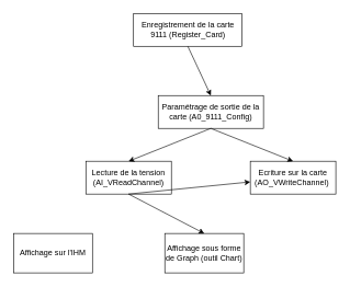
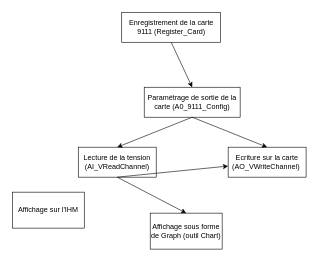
  <mxCell id="0" />
  <mxCell id="1" parent="0" />
  <mxCell id="2" value="&lt;p class=&quot;MsoNormal&quot;&gt;Enregistrement de la carte 9111 (Register_Card)&lt;/p&gt;" style="rounded=0;whiteSpace=wrap;html=1;" vertex="1" parent="1"><mxGeometry x="202.5" y="20" width="165" height="50" as="geometry" /></mxCell>
  <mxCell id="3" value="" style="endArrow=classic;html=1;exitX=0.5;exitY=1;exitDx=0;exitDy=0;entryX=0.5;entryY=0;entryDx=0;entryDy=0;" edge="1" parent="1" source="2" target="4"><mxGeometry width="50" height="50" relative="1" as="geometry"><mxPoint x="230" y="155" as="sourcePoint" /><mxPoint x="257.427" y="465" as="targetPoint" /></mxGeometry></mxCell>
  <mxCell id="4" value="&lt;p class=&quot;MsoNormal&quot;&gt;Paramétrage de sortie de la carte (A0_9111_Config)&lt;/p&gt;" style="rounded=0;whiteSpace=wrap;html=1;" vertex="1" parent="1"><mxGeometry x="240" y="145" width="160" height="50" as="geometry" /></mxCell>
  <mxCell id="5" value="&lt;p class=&quot;MsoNormal&quot;&gt;Lecture de la tension (AI_VReadChannel)&lt;/p&gt;" style="rounded=0;whiteSpace=wrap;html=1;" vertex="1" parent="1"><mxGeometry x="130" y="245" width="130" height="50" as="geometry" /></mxCell>
  <mxCell id="6" value="&lt;p class=&quot;MsoNormal&quot;&gt;Ecriture sur la carte (AO_VWriteChannel)&amp;nbsp;&lt;/p&gt;" style="rounded=0;whiteSpace=wrap;html=1;" vertex="1" parent="1"><mxGeometry x="380" y="245" width="130" height="50" as="geometry" /></mxCell>
  <mxCell id="7" value="" style="endArrow=classic;html=1;entryX=0.5;entryY=0;entryDx=0;entryDy=0;exitX=0.5;exitY=1;exitDx=0;exitDy=0;" edge="1" parent="1" source="4" target="5"><mxGeometry width="50" height="50" relative="1" as="geometry"><mxPoint x="140" y="365" as="sourcePoint" /><mxPoint x="190" y="315" as="targetPoint" /></mxGeometry></mxCell>
  <mxCell id="8" value="" style="endArrow=classic;html=1;entryX=0.5;entryY=0;entryDx=0;entryDy=0;exitX=0.5;exitY=1;exitDx=0;exitDy=0;" edge="1" parent="1" source="4" target="6"><mxGeometry width="50" height="50" relative="1" as="geometry"><mxPoint x="140" y="365" as="sourcePoint" /><mxPoint x="190" y="315" as="targetPoint" /></mxGeometry></mxCell>
- <mxCell id="9" value="Affichage sur l'IHM" style="rounded=0;whiteSpace=wrap;html=1;" vertex="1" parent="1"><mxGeometry x="20" y="355" width="120" height="60" as="geometry" /></mxCell>
+ <mxCell id="9" value="Affichage sur l'IHM" style="rounded=0;whiteSpace=wrap;html=1;" vertex="1" parent="1"><mxGeometry x="20" y="320" width="120" height="60" as="geometry" /></mxCell>
  <mxCell id="10" value="Affichage sous forme de Graph (outil Chart)" style="rounded=0;whiteSpace=wrap;html=1;" vertex="1" parent="1"><mxGeometry x="250" y="355" width="120" height="60" as="geometry" /></mxCell>
  <mxCell id="11" value="" style="endArrow=classic;html=1;exitX=0.5;exitY=1;exitDx=0;exitDy=0;" edge="1" parent="1" source="5" target="6"><mxGeometry width="50" height="50" relative="1" as="geometry"><mxPoint x="20" y="485" as="sourcePoint" /><mxPoint x="70" y="435" as="targetPoint" /></mxGeometry></mxCell>
  <mxCell id="12" value="" style="endArrow=classic;html=1;entryX=0.5;entryY=0;entryDx=0;entryDy=0;exitX=0.5;exitY=1;exitDx=0;exitDy=0;" edge="1" parent="1" source="5" target="10"><mxGeometry width="50" height="50" relative="1" as="geometry"><mxPoint x="20" y="485" as="sourcePoint" /><mxPoint x="70" y="435" as="targetPoint" /></mxGeometry></mxCell>
